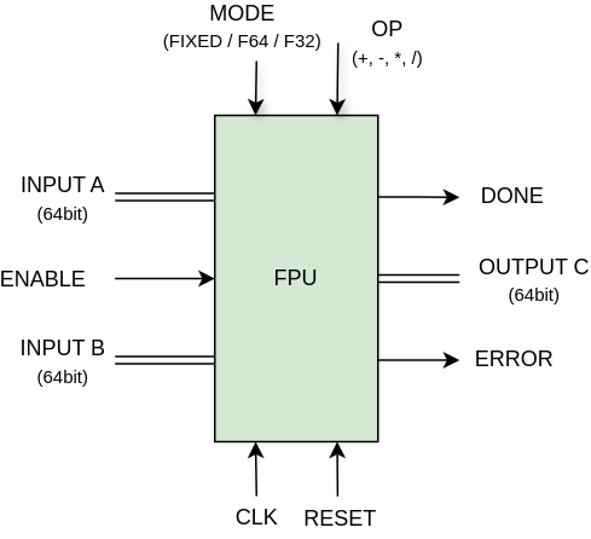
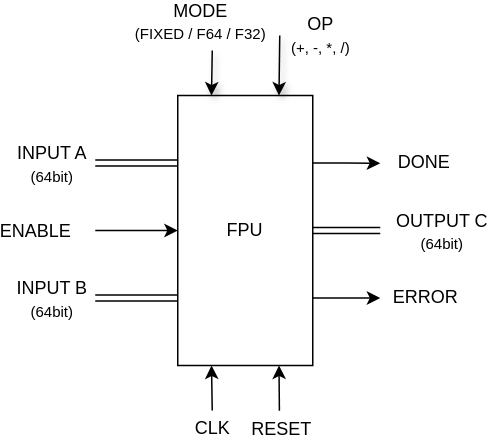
  <mxCell id="0" />
  <mxCell id="1" parent="0" />
  <mxCell id="2" style="edgeStyle=orthogonalEdgeStyle;rounded=0;orthogonalLoop=1;jettySize=auto;html=1;exitX=1;exitY=0.25;exitDx=0;exitDy=0;shadow=0;" parent="1" source="8" edge="1"><mxGeometry relative="1" as="geometry"><mxPoint x="210" y="105.143" as="targetPoint" /></mxGeometry></mxCell>
  <mxCell id="3" value="DONE" style="text;html=1;align=center;verticalAlign=middle;resizable=0;points=[];;labelBackgroundColor=#ffffff;" parent="2" vertex="1" connectable="0"><mxGeometry x="0.248" y="1" relative="1" as="geometry"><mxPoint x="46" as="offset" /></mxGeometry></mxCell>
  <mxCell id="4" style="edgeStyle=orthogonalEdgeStyle;rounded=0;orthogonalLoop=1;jettySize=auto;html=1;exitX=0;exitY=0.5;exitDx=0;exitDy=0;startArrow=classic;startFill=1;endArrow=none;endFill=0;" edge="1" parent="1" source="8"><mxGeometry relative="1" as="geometry"><mxPoint x="20" y="150" as="targetPoint" /></mxGeometry></mxCell>
  <mxCell id="5" value="ENABLE" style="text;html=1;align=center;verticalAlign=middle;resizable=0;points=[];;labelBackgroundColor=#ffffff;" vertex="1" connectable="0" parent="4"><mxGeometry x="0.786" relative="1" as="geometry"><mxPoint x="-46" as="offset" /></mxGeometry></mxCell>
  <mxCell id="6" style="edgeStyle=orthogonalEdgeStyle;rounded=0;orthogonalLoop=1;jettySize=auto;html=1;exitX=0.75;exitY=1;exitDx=0;exitDy=0;startArrow=classic;startFill=1;endArrow=none;endFill=0;" edge="1" parent="1" source="8"><mxGeometry relative="1" as="geometry"><mxPoint x="142.759" y="270.103" as="targetPoint" /></mxGeometry></mxCell>
  <mxCell id="7" value="RESET" style="text;html=1;align=center;verticalAlign=middle;resizable=0;points=[];;labelBackgroundColor=#ffffff;" vertex="1" connectable="0" parent="6"><mxGeometry x="0.762" y="1" relative="1" as="geometry"><mxPoint x="-0.5" y="15.5" as="offset" /></mxGeometry></mxCell>
- <mxCell id="8" value="FPU" style="rounded=0;whiteSpace=wrap;html=1;fillColor=#d5e8d4;" parent="1" vertex="1"><mxGeometry x="75" y="60" width="90" height="180" as="geometry" /></mxCell>
+ <mxCell id="8" value="FPU" style="rounded=0;whiteSpace=wrap;html=1;" parent="1" vertex="1"><mxGeometry x="75" y="60" width="90" height="180" as="geometry" /></mxCell>
  <mxCell id="9" value="" style="endArrow=classic;html=1;entryX=0.25;entryY=0;entryDx=0;entryDy=0;shadow=1;" parent="1" target="8" edge="1"><mxGeometry width="50" height="50" relative="1" as="geometry"><mxPoint x="98" y="30" as="sourcePoint" /><mxPoint x="130" y="260" as="targetPoint" /></mxGeometry></mxCell>
  <mxCell id="10" value="&lt;font&gt;&lt;font style=&quot;font-size: 12px&quot;&gt;MODE&lt;/font&gt;&lt;br&gt;&lt;span style=&quot;font-size: 10px&quot;&gt;(FIXED / F64 / F32)&lt;/span&gt;&lt;/font&gt;" style="text;html=1;align=center;verticalAlign=middle;resizable=0;points=[];;labelBackgroundColor=#ffffff;" parent="9" vertex="1" connectable="0"><mxGeometry x="-0.412" y="-1" relative="1" as="geometry"><mxPoint x="-7" y="-28.5" as="offset" /></mxGeometry></mxCell>
  <mxCell id="11" value="" style="shape=link;html=1;entryX=0;entryY=0.25;entryDx=0;entryDy=0;" parent="1" target="8" edge="1"><mxGeometry width="50" height="50" relative="1" as="geometry"><mxPoint x="20" y="105" as="sourcePoint" /><mxPoint x="10" y="260" as="targetPoint" /></mxGeometry></mxCell>
  <mxCell id="12" value="INPUT A&lt;br style=&quot;font-size: 10px&quot;&gt;&lt;font size=&quot;1&quot;&gt;(64bit)&lt;/font&gt;" style="text;html=1;align=center;verticalAlign=middle;resizable=0;points=[];;labelBackgroundColor=#ffffff;" parent="11" vertex="1" connectable="0"><mxGeometry x="-0.28" y="-4" relative="1" as="geometry"><mxPoint x="-50" y="-4" as="offset" /></mxGeometry></mxCell>
  <mxCell id="13" value="" style="endArrow=classic;html=1;entryX=0.75;entryY=0;entryDx=0;entryDy=0;shadow=1;" parent="1" target="8" edge="1"><mxGeometry width="50" height="50" relative="1" as="geometry"><mxPoint x="143" y="20" as="sourcePoint" /><mxPoint x="10" y="260" as="targetPoint" /></mxGeometry></mxCell>
  <mxCell id="14" value="OP&lt;br style=&quot;font-size: 10px&quot;&gt;&lt;font size=&quot;1&quot;&gt;(+, -, *, /)&lt;/font&gt;" style="text;html=1;align=center;verticalAlign=middle;resizable=0;points=[];;labelBackgroundColor=#ffffff;" parent="13" vertex="1" connectable="0"><mxGeometry x="-0.491" y="-2" relative="1" as="geometry"><mxPoint x="29" y="-10.206" as="offset" /></mxGeometry></mxCell>
  <mxCell id="15" value="" style="endArrow=classic;html=1;shadow=0;entryX=0.25;entryY=1;entryDx=0;entryDy=0;" parent="1" target="8" edge="1"><mxGeometry width="50" height="50" relative="1" as="geometry"><mxPoint x="98" y="270" as="sourcePoint" /><mxPoint x="10" y="260" as="targetPoint" /></mxGeometry></mxCell>
  <mxCell id="16" value="CLK" style="text;html=1;align=center;verticalAlign=middle;resizable=0;points=[];;labelBackgroundColor=#ffffff;" parent="15" vertex="1" connectable="0"><mxGeometry x="-0.493" relative="1" as="geometry"><mxPoint y="19.544" as="offset" /></mxGeometry></mxCell>
  <mxCell id="17" value="" style="shape=link;html=1;exitX=1;exitY=0.5;exitDx=0;exitDy=0;" parent="1" source="8" edge="1"><mxGeometry width="50" height="50" relative="1" as="geometry"><mxPoint x="180" y="150" as="sourcePoint" /><mxPoint x="210" y="150" as="targetPoint" /></mxGeometry></mxCell>
  <mxCell id="18" value="OUTPUT C&lt;br style=&quot;font-size: 10px&quot;&gt;&lt;font size=&quot;1&quot;&gt;(64bit)&lt;/font&gt;" style="text;html=1;align=center;verticalAlign=middle;resizable=0;points=[];;labelBackgroundColor=#ffffff;" parent="17" vertex="1" connectable="0"><mxGeometry x="-0.28" y="-4" relative="1" as="geometry"><mxPoint x="69.143" y="-4" as="offset" /></mxGeometry></mxCell>
  <mxCell id="19" value="" style="endArrow=classic;html=1;shadow=0;exitX=1;exitY=0.75;exitDx=0;exitDy=0;" parent="1" source="8" edge="1"><mxGeometry width="50" height="50" relative="1" as="geometry"><mxPoint x="-40" y="370" as="sourcePoint" /><mxPoint x="210" y="195" as="targetPoint" /></mxGeometry></mxCell>
  <mxCell id="20" value="ERROR" style="text;html=1;align=center;verticalAlign=middle;resizable=0;points=[];;labelBackgroundColor=#ffffff;" parent="19" vertex="1" connectable="0"><mxGeometry x="0.429" y="-2" relative="1" as="geometry"><mxPoint x="42.143" y="-3" as="offset" /></mxGeometry></mxCell>
  <mxCell id="21" value="" style="shape=link;html=1;entryX=0;entryY=0.75;entryDx=0;entryDy=0;" parent="1" target="8" edge="1"><mxGeometry width="50" height="50" relative="1" as="geometry"><mxPoint x="20" y="195" as="sourcePoint" /><mxPoint x="75" y="190" as="targetPoint" /></mxGeometry></mxCell>
  <mxCell id="22" value="INPUT B&lt;br style=&quot;font-size: 10px&quot;&gt;&lt;font size=&quot;1&quot;&gt;(64bit)&lt;/font&gt;" style="text;html=1;align=center;verticalAlign=middle;resizable=0;points=[];;labelBackgroundColor=#ffffff;" parent="21" vertex="1" connectable="0"><mxGeometry x="-0.28" y="-4" relative="1" as="geometry"><mxPoint x="-50" y="-4" as="offset" /></mxGeometry></mxCell>
